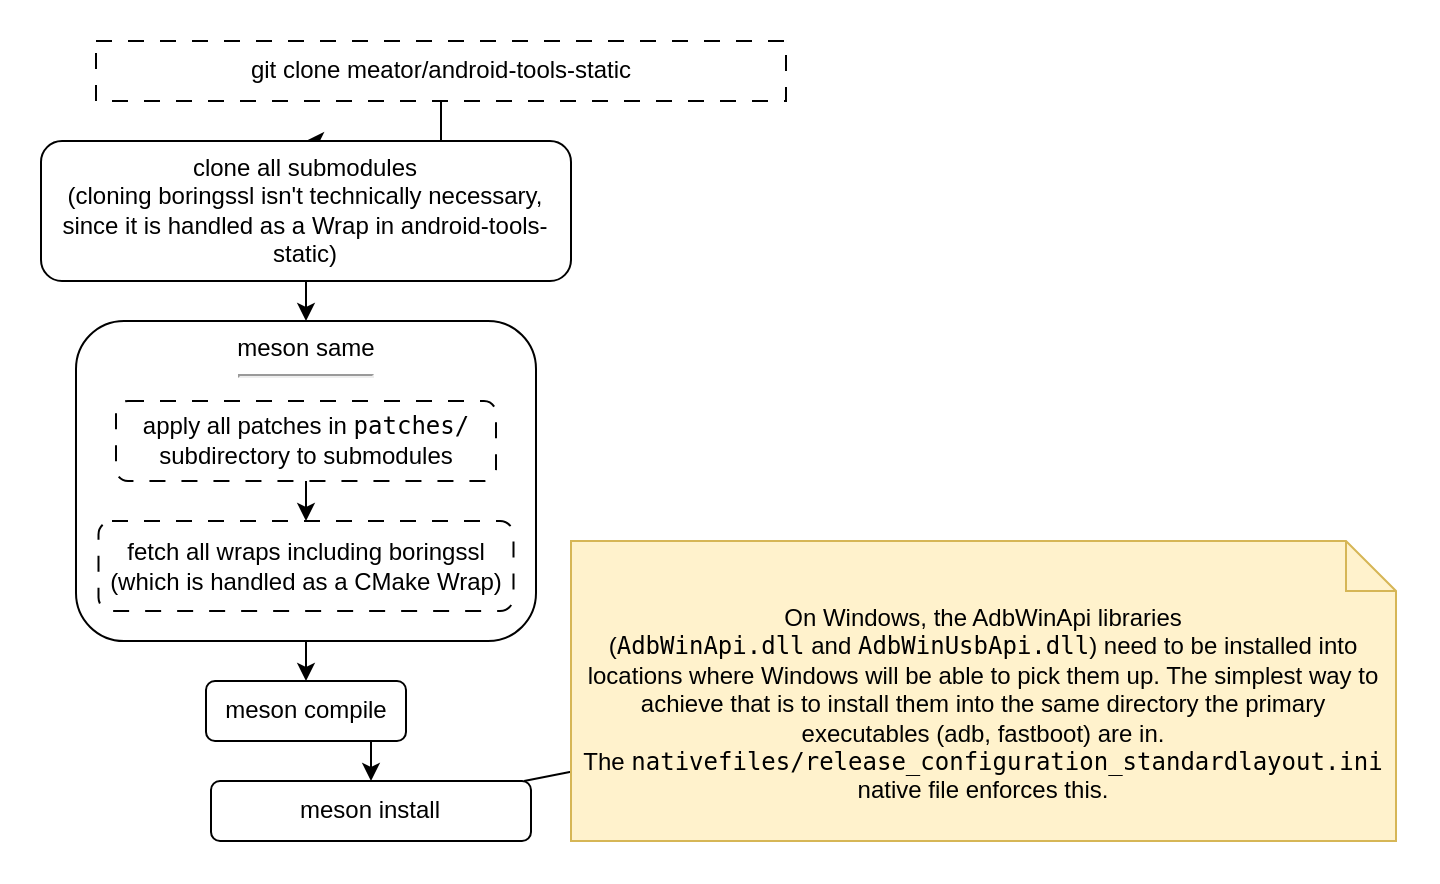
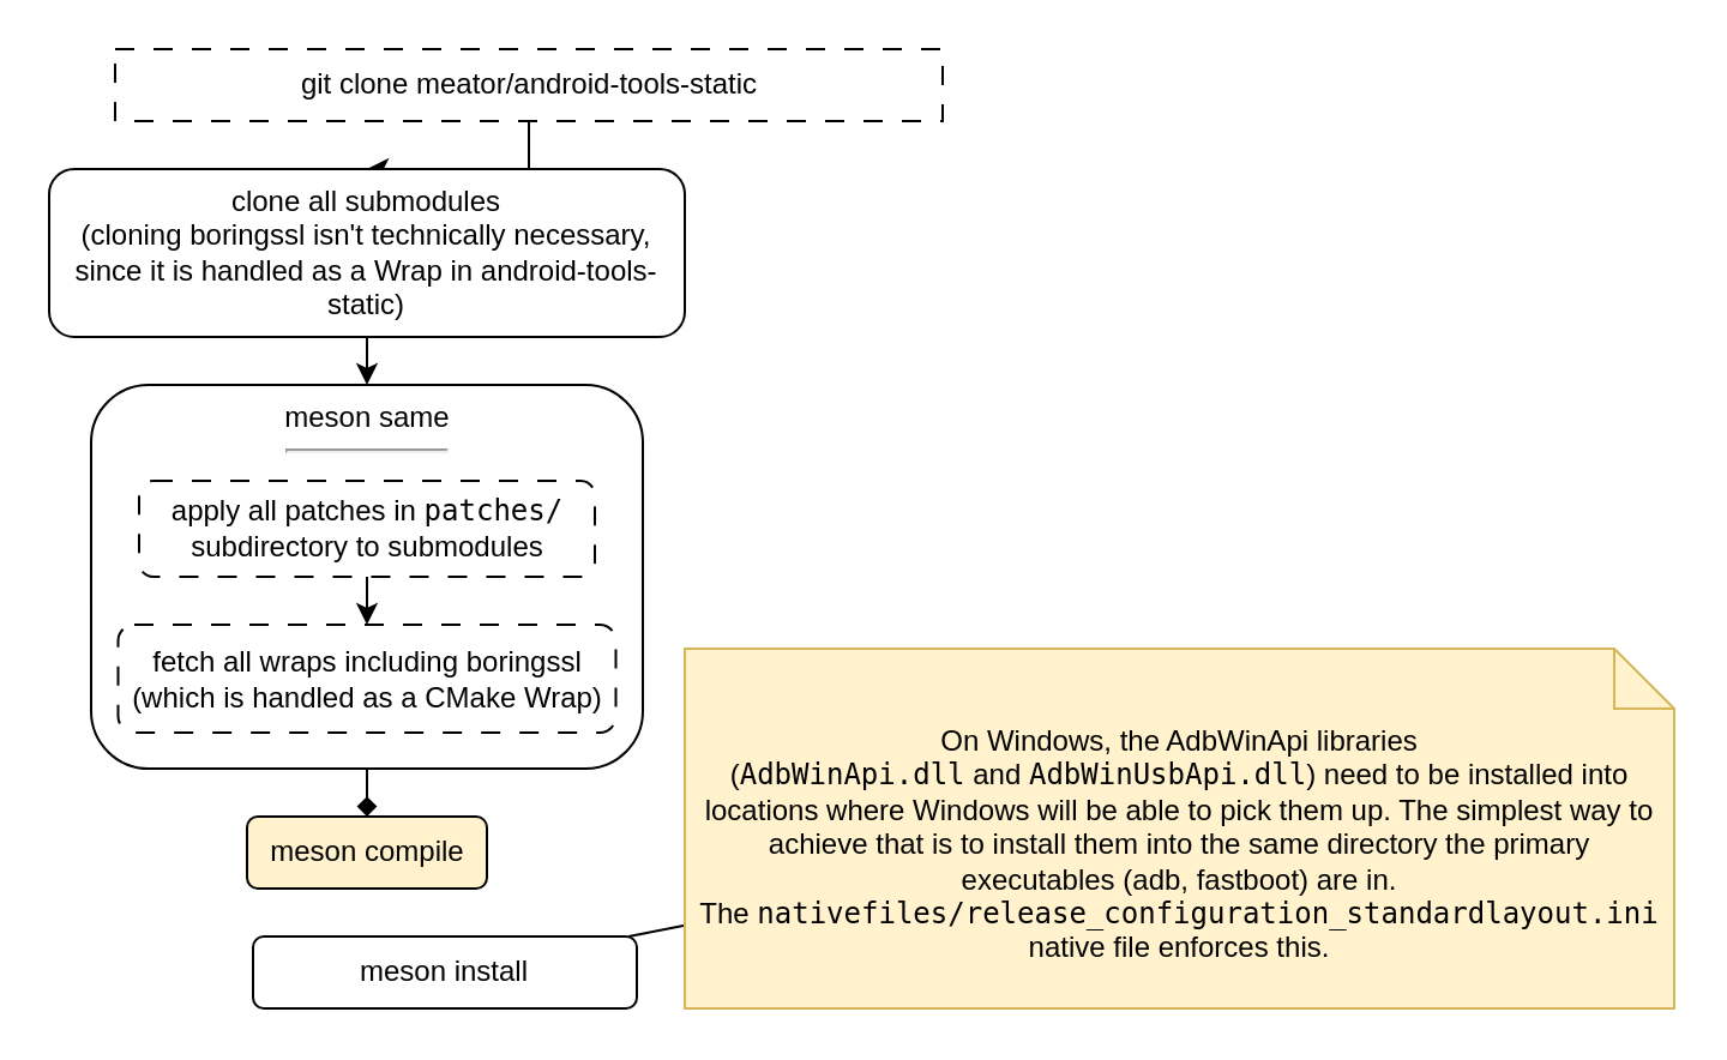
  <mxCell id="0" />
  <mxCell id="1" parent="0" />
  <mxCell id="2" style="edgeStyle=orthogonalEdgeStyle;rounded=0;orthogonalLoop=1;jettySize=auto;html=1;exitX=0.5;exitY=1;exitDx=0;exitDy=0;entryX=0.5;entryY=0;entryDx=0;entryDy=0;" edge="1" parent="1" source="3" target="5"><mxGeometry relative="1" as="geometry" /></mxCell>
  <mxCell id="3" value="git clone meator/android-tools-static" style="rounded=0;whiteSpace=wrap;html=1;dashed=1;dashPattern=8 8;" vertex="1" parent="1"><mxGeometry x="47.5" y="20" width="345" height="30" as="geometry" /></mxCell>
  <mxCell id="4" style="edgeStyle=orthogonalEdgeStyle;rounded=0;orthogonalLoop=1;jettySize=auto;html=1;exitX=0.5;exitY=1;exitDx=0;exitDy=0;entryX=0.5;entryY=0;entryDx=0;entryDy=0;" edge="1" parent="1" source="5" target="7"><mxGeometry relative="1" as="geometry" /></mxCell>
  <mxCell id="5" value="clone all submodules&lt;div&gt;(cloning boringssl isn't technically necessary, since it is handled as a Wrap in android-tools-static)&lt;/div&gt;" style="rounded=1;whiteSpace=wrap;html=1;" vertex="1" parent="1"><mxGeometry x="20" y="70" width="265" height="70" as="geometry" /></mxCell>
- <mxCell id="6" style="edgeStyle=orthogonalEdgeStyle;rounded=0;orthogonalLoop=1;jettySize=auto;html=1;exitX=0.5;exitY=1;exitDx=0;exitDy=0;entryX=0.5;entryY=0;entryDx=0;entryDy=0;" edge="1" parent="1" source="7" target="12"><mxGeometry relative="1" as="geometry" /></mxCell>
+ <mxCell id="6" style="edgeStyle=orthogonalEdgeStyle;rounded=0;orthogonalLoop=1;jettySize=auto;html=1;exitX=0.5;exitY=1;exitDx=0;exitDy=0;entryX=0.5;entryY=0;entryDx=0;entryDy=0;endArrow=diamond;" edge="1" parent="1" source="7" target="12"><mxGeometry relative="1" as="geometry" /></mxCell>
  <mxCell id="7" value="meson same&lt;div&gt;&lt;hr&gt;&lt;/div&gt;" style="rounded=1;whiteSpace=wrap;html=1;verticalAlign=top;" vertex="1" parent="1"><mxGeometry x="37.5" y="160" width="230" height="160" as="geometry" /></mxCell>
  <mxCell id="8" style="edgeStyle=orthogonalEdgeStyle;rounded=0;orthogonalLoop=1;jettySize=auto;html=1;exitX=0.5;exitY=1;exitDx=0;exitDy=0;entryX=0.5;entryY=0;entryDx=0;entryDy=0;" edge="1" parent="1" source="9" target="10"><mxGeometry relative="1" as="geometry" /></mxCell>
  <mxCell id="9" value="apply all patches in &lt;code&gt;patches/&lt;/code&gt; subdirectory to submodules" style="rounded=1;whiteSpace=wrap;html=1;dashed=1;dashPattern=8 8;" vertex="1" parent="1"><mxGeometry x="57.5" y="200" width="190" height="40" as="geometry" /></mxCell>
  <mxCell id="10" value="fetch all wraps including boringssl (which is handled as a CMake Wrap)" style="rounded=1;whiteSpace=wrap;html=1;dashed=1;dashPattern=8 8;" vertex="1" parent="1"><mxGeometry x="48.75" y="260" width="207.5" height="45" as="geometry" /></mxCell>
- <mxCell id="11" style="edgeStyle=orthogonalEdgeStyle;rounded=0;orthogonalLoop=1;jettySize=auto;html=1;exitX=0.5;exitY=1;exitDx=0;exitDy=0;entryX=0.5;entryY=0;entryDx=0;entryDy=0;" edge="1" parent="1" source="12" target="13"><mxGeometry relative="1" as="geometry" /></mxCell>
- <mxCell id="12" value="meson compile" style="rounded=1;whiteSpace=wrap;html=1;" vertex="1" parent="1"><mxGeometry x="102.5" y="340" width="100" height="30" as="geometry" /></mxCell>
+ <mxCell id="12" value="meson compile" style="rounded=1;whiteSpace=wrap;html=1;fillColor=#fff2cc;" vertex="1" parent="1"><mxGeometry x="102.5" y="340" width="100" height="30" as="geometry" /></mxCell>
  <mxCell id="13" value="meson install" style="rounded=1;whiteSpace=wrap;html=1;" vertex="1" parent="1"><mxGeometry x="105" y="390" width="160" height="30" as="geometry" /></mxCell>
  <mxCell id="14" style="rounded=0;orthogonalLoop=1;jettySize=auto;html=1;endArrow=none;endFill=0;" edge="1" parent="1" source="15" target="13"><mxGeometry relative="1" as="geometry" /></mxCell>
  <mxCell id="15" value="On Windows, the AdbWinApi libraries (&lt;code&gt;AdbWinApi.dll&lt;/code&gt;&amp;nbsp;and&amp;nbsp;&lt;code&gt;AdbWinUsbApi.dll&lt;/code&gt;) need to be installed into locations where Windows will be able to pick them up. The simplest way to achieve that is to install them into the same directory the primary executables (adb, fastboot) are in. The&amp;nbsp;&lt;code&gt;nativefiles/release_configuration_standardlayout.ini&lt;/code&gt; native file enforces this." style="shape=note2;boundedLbl=1;whiteSpace=wrap;html=1;size=25;verticalAlign=top;align=center;fillColor=#fff2cc;strokeColor=#d6b656;labelBorderColor=none;spacing=2;spacingLeft=2;spacingRight=2;" vertex="1" parent="1"><mxGeometry x="285" y="270" width="412.5" height="150" as="geometry" /></mxCell>
